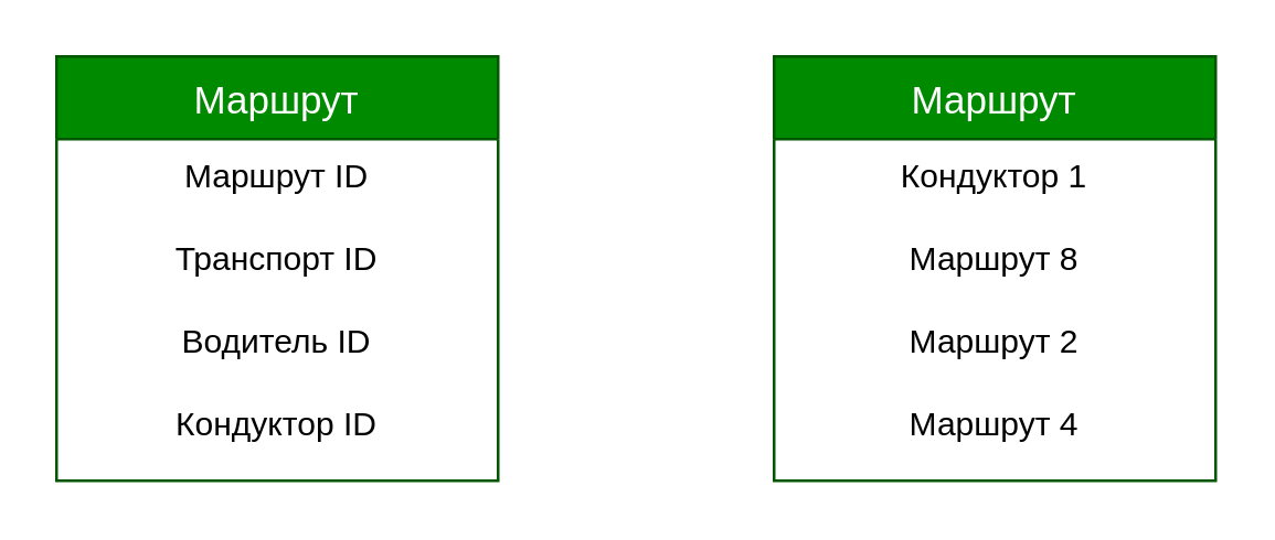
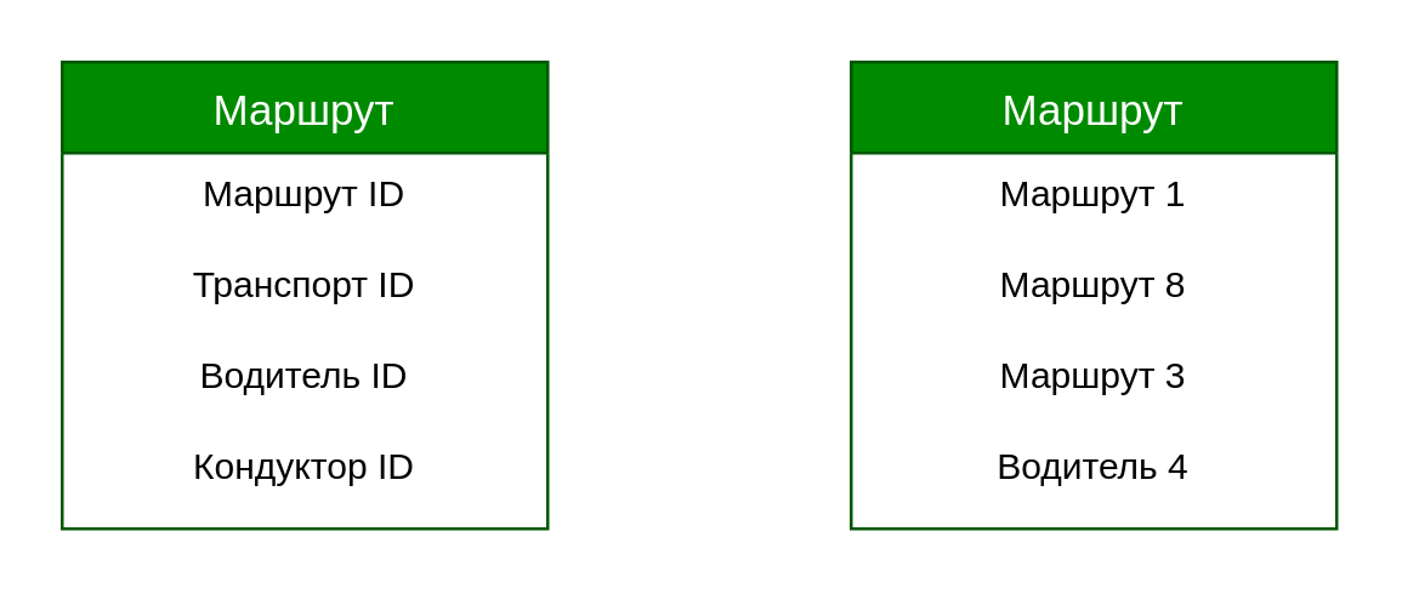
  <mxCell id="0" />
  <mxCell id="1" parent="0" />
  <mxCell id="2" value="Маршрут" style="swimlane;fontStyle=0;childLayout=stackLayout;horizontal=1;startSize=30;horizontalStack=0;resizeParent=1;resizeParentMax=0;resizeLast=0;collapsible=1;marginBottom=0;align=center;fontSize=14;fillColor=#008a00;fontColor=#ffffff;strokeColor=#005700;" parent="1" vertex="1"><mxGeometry width="160" height="154" as="geometry" x="20" y="20"><mxRectangle x="220" y="90" width="50" height="26" as="alternateBounds" /></mxGeometry></mxCell>
  <mxCell id="3" value="Маршрут ID" style="text;spacingLeft=4;spacingRight=4;overflow=hidden;rotatable=0;points=[[0,0.5],[1,0.5]];portConstraint=eastwest;fontSize=12;align=center;fillColor=none;rounded=0;dashed=1;" parent="2" vertex="1"><mxGeometry y="30" width="160" height="30" as="geometry" /></mxCell>
  <mxCell id="4" value="Транспорт ID" style="text;strokeColor=none;fillColor=none;spacingLeft=4;spacingRight=4;overflow=hidden;rotatable=0;points=[[0,0.5],[1,0.5]];portConstraint=eastwest;fontSize=12;align=center;" parent="2" vertex="1"><mxGeometry y="60" width="160" height="30" as="geometry" /></mxCell>
  <mxCell id="5" value="Водитель ID" style="text;strokeColor=none;fillColor=none;spacingLeft=4;spacingRight=4;overflow=hidden;rotatable=0;points=[[0,0.5],[1,0.5]];portConstraint=eastwest;fontSize=12;align=center;" parent="2" vertex="1"><mxGeometry y="90" width="160" height="30" as="geometry" /></mxCell>
  <mxCell id="6" value="Кондуктор ID" style="text;strokeColor=none;fillColor=none;spacingLeft=4;spacingRight=4;overflow=hidden;rotatable=0;points=[[0,0.5],[1,0.5]];portConstraint=eastwest;fontSize=12;align=center;" parent="2" vertex="1"><mxGeometry y="120" width="160" height="34" as="geometry" /></mxCell>
  <mxCell id="7" value="Маршрут" style="swimlane;fontStyle=0;childLayout=stackLayout;horizontal=1;startSize=30;horizontalStack=0;resizeParent=1;resizeParentMax=0;resizeLast=0;collapsible=1;marginBottom=0;align=center;fontSize=14;fillColor=#008a00;fontColor=#ffffff;strokeColor=#005700;" vertex="1" parent="1"><mxGeometry x="280" width="160" height="154" as="geometry" y="20"><mxRectangle x="220" y="90" width="50" height="26" as="alternateBounds" /></mxGeometry></mxCell>
- <mxCell id="8" value="Кондуктор 1" style="text;spacingLeft=4;spacingRight=4;overflow=hidden;rotatable=0;points=[[0,0.5],[1,0.5]];portConstraint=eastwest;fontSize=12;align=center;fillColor=none;rounded=0;dashed=1;" vertex="1" parent="7"><mxGeometry y="30" width="160" height="30" as="geometry" /></mxCell>
+ <mxCell id="8" value="Маршрут 1" style="text;spacingLeft=4;spacingRight=4;overflow=hidden;rotatable=0;points=[[0,0.5],[1,0.5]];portConstraint=eastwest;fontSize=12;align=center;fillColor=none;rounded=0;dashed=1;" vertex="1" parent="7"><mxGeometry y="30" width="160" height="30" as="geometry" /></mxCell>
  <mxCell id="9" value="Маршрут 8&#10;" style="text;strokeColor=none;fillColor=none;spacingLeft=4;spacingRight=4;overflow=hidden;rotatable=0;points=[[0,0.5],[1,0.5]];portConstraint=eastwest;fontSize=12;align=center;" vertex="1" parent="7"><mxGeometry y="60" width="160" height="30" as="geometry" /></mxCell>
- <mxCell id="10" value="Маршрут 2" style="text;strokeColor=none;fillColor=none;spacingLeft=4;spacingRight=4;overflow=hidden;rotatable=0;points=[[0,0.5],[1,0.5]];portConstraint=eastwest;fontSize=12;align=center;" vertex="1" parent="7"><mxGeometry y="90" width="160" height="30" as="geometry" /></mxCell>
- <mxCell id="11" value="Маршрут 4" style="text;strokeColor=none;fillColor=none;spacingLeft=4;spacingRight=4;overflow=hidden;rotatable=0;points=[[0,0.5],[1,0.5]];portConstraint=eastwest;fontSize=12;align=center;" vertex="1" parent="7"><mxGeometry y="120" width="160" height="34" as="geometry" /></mxCell>
+ <mxCell id="10" value="Маршрут 3" style="text;strokeColor=none;fillColor=none;spacingLeft=4;spacingRight=4;overflow=hidden;rotatable=0;points=[[0,0.5],[1,0.5]];portConstraint=eastwest;fontSize=12;align=center;" vertex="1" parent="7"><mxGeometry y="90" width="160" height="30" as="geometry" /></mxCell>
+ <mxCell id="11" value="Водитель 4" style="text;strokeColor=none;fillColor=none;spacingLeft=4;spacingRight=4;overflow=hidden;rotatable=0;points=[[0,0.5],[1,0.5]];portConstraint=eastwest;fontSize=12;align=center;" vertex="1" parent="7"><mxGeometry y="120" width="160" height="34" as="geometry" /></mxCell>
